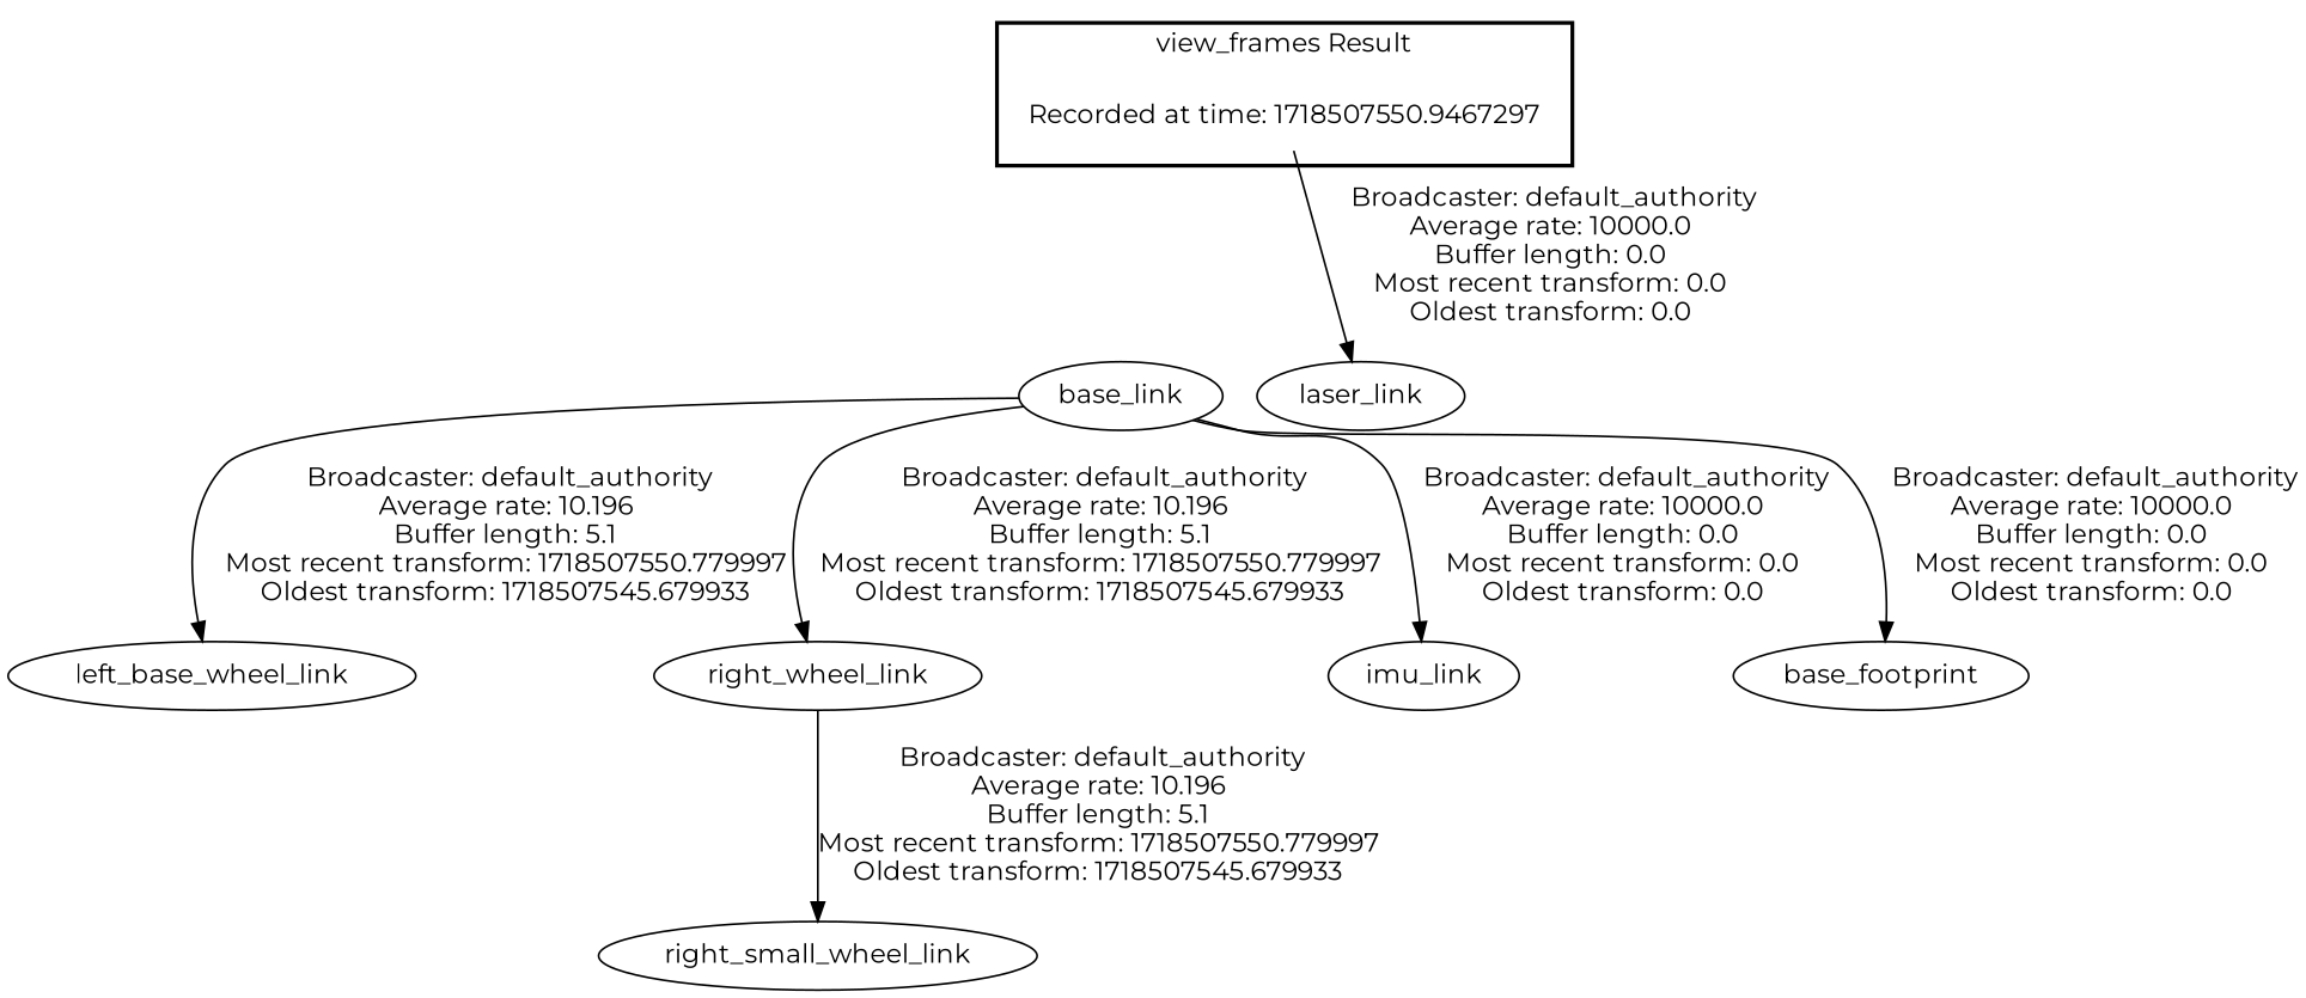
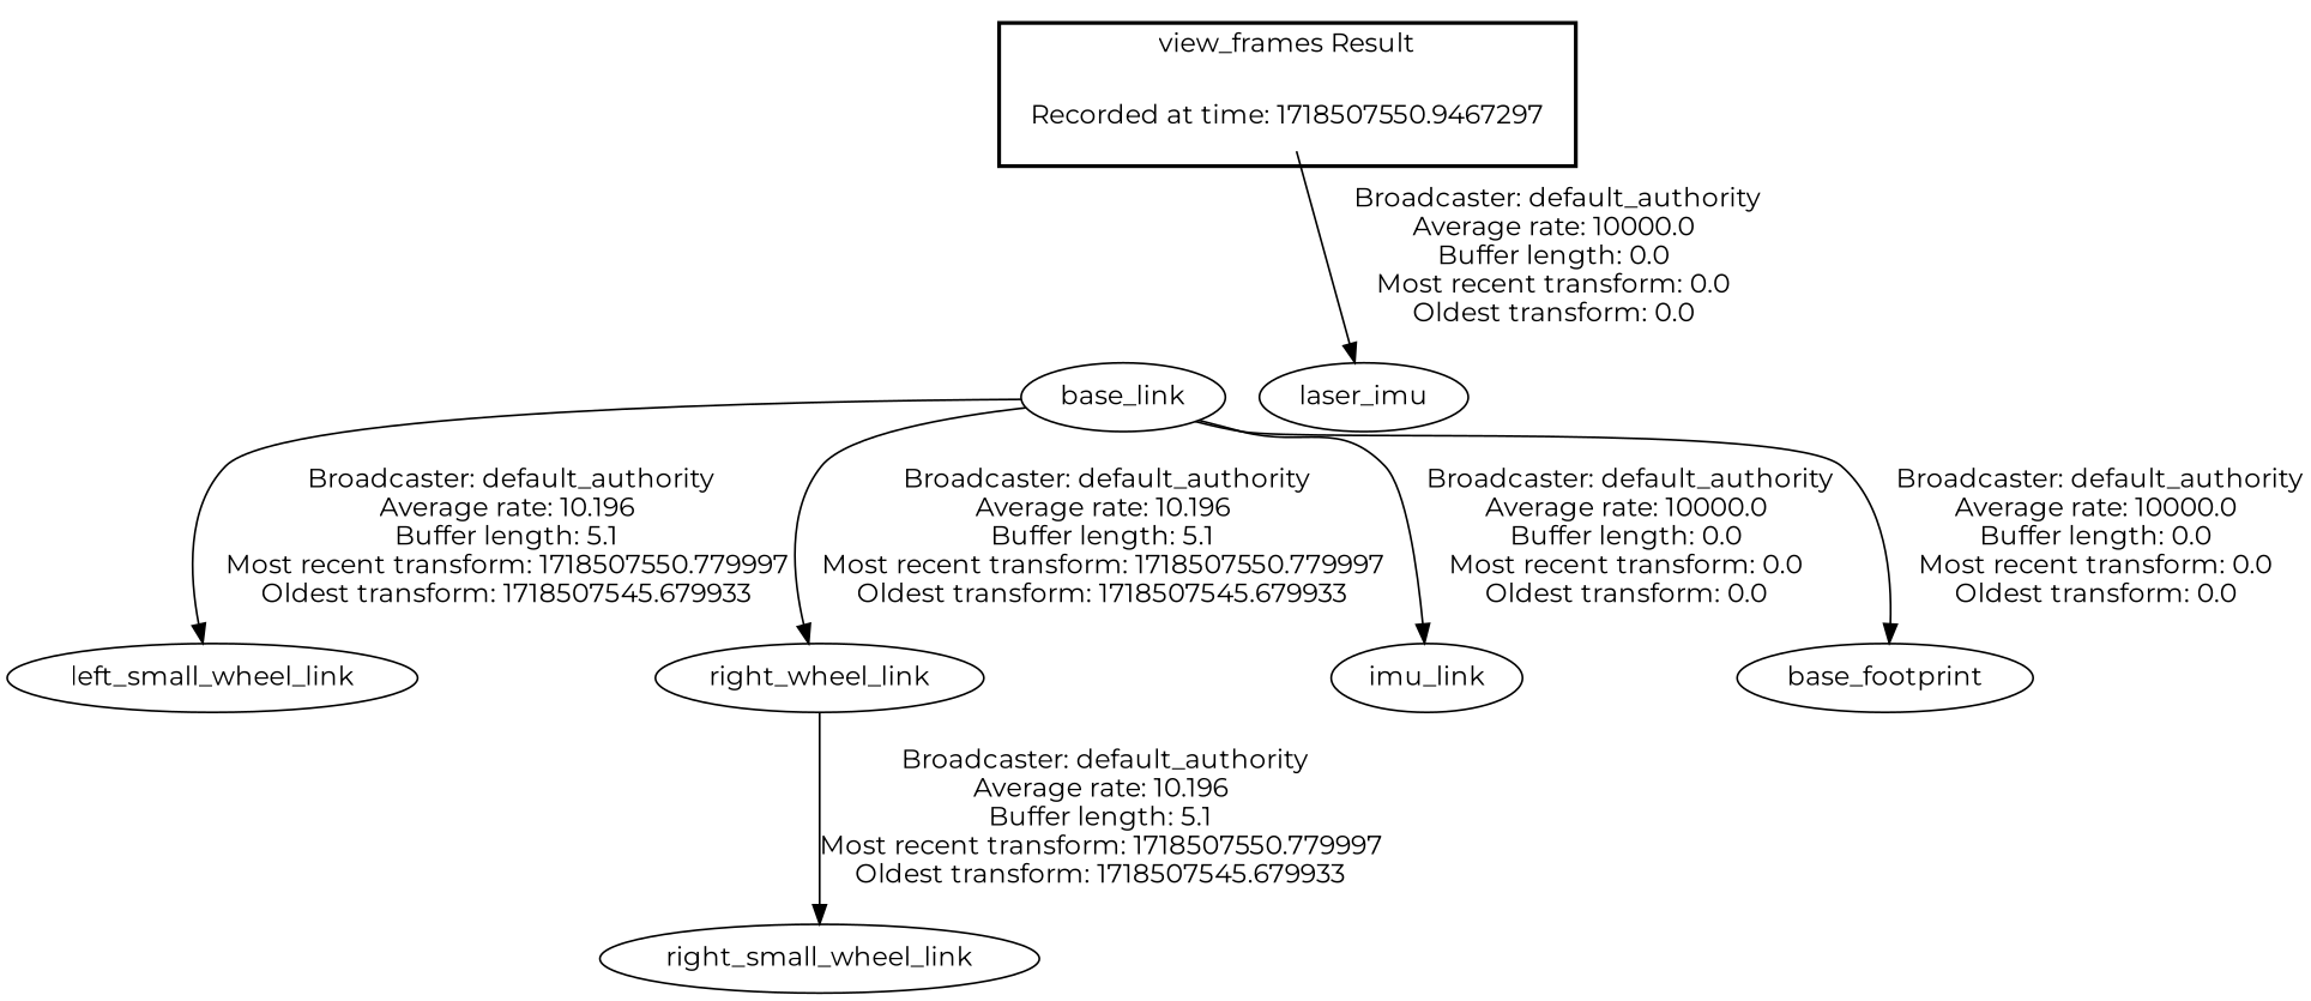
  digraph {
    fontname=Montserrat
    node [fontname=Montserrat]
    edge [fontname=Montserrat]
    "Recorded at time: 1718507550.9467297" [shape=plaintext]
    base_link
-   laser_link
-   left_small_wheel_link [label=left_base_wheel_link]
+   laser_link [label=laser_imu]
+   left_small_wheel_link
    right_wheel_link
    imu_link
    base_footprint
    right_small_wheel_link
    subgraph cluster_1 {
      color=black
      label="view_frames Result"
      style=bold
      "Recorded at time: 1718507550.9467297"
    }
    "Recorded at time: 1718507550.9467297" -> base_link [style=invis]
    "Recorded at time: 1718507550.9467297" -> laser_link [label=" Broadcaster: default_authority\nAverage rate: 10000.0\nBuffer length: 0.0\nMost recent transform: 0.0\nOldest transform: 0.0\n"]
    base_link -> left_small_wheel_link [label=" Broadcaster: default_authority\nAverage rate: 10.196\nBuffer length: 5.1\nMost recent transform: 1718507550.779997\nOldest transform: 1718507545.679933\n"]
    base_link -> right_wheel_link [label=" Broadcaster: default_authority\nAverage rate: 10.196\nBuffer length: 5.1\nMost recent transform: 1718507550.779997\nOldest transform: 1718507545.679933\n"]
    base_link -> imu_link [label=" Broadcaster: default_authority\nAverage rate: 10000.0\nBuffer length: 0.0\nMost recent transform: 0.0\nOldest transform: 0.0\n"]
    base_link -> base_footprint [label=" Broadcaster: default_authority\nAverage rate: 10000.0\nBuffer length: 0.0\nMost recent transform: 0.0\nOldest transform: 0.0\n"]
    right_wheel_link -> right_small_wheel_link [label=" Broadcaster: default_authority\nAverage rate: 10.196\nBuffer length: 5.1\nMost recent transform: 1718507550.779997\nOldest transform: 1718507545.679933\n"]
  }
